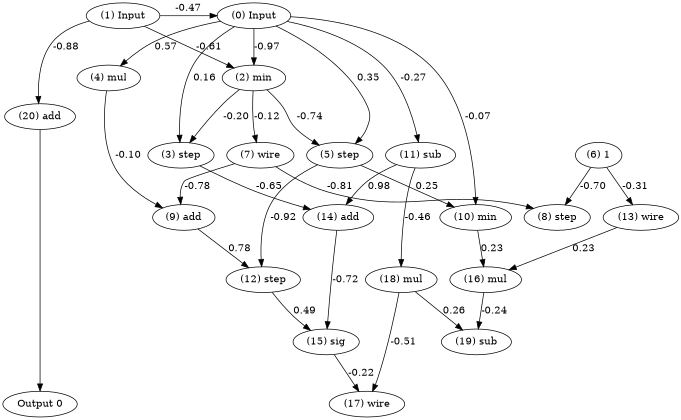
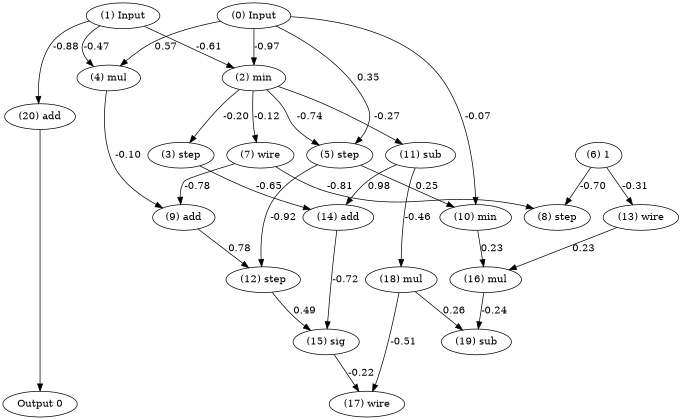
  digraph {
    fontname="DejaVu Serif"
    rankdir=TB
    node [color=black fontcolor=black fontname="DejaVu Serif" labelfontcolor=black]
    edge [bold=true color=black fontcolor=black fontname="DejaVu Serif" labelfontcolor=black]
    n1 [label="(0) Input"]
    n2 [label="(1) Input"]
    n3 [label="Output 0"]
    n4 [label="(2) min"]
    n5 [label="(3) step"]
    n6 [label="(4) mul"]
    n7 [label="(5) step"]
    n8 [label="(10) min"]
    n9 [label="(20) add"]
    n10 [label="(7) wire"]
    n11 [label="(11) sub"]
    n12 [label="(14) add"]
    n13 [label="(9) add"]
    n14 [label="(12) step"]
    n15 [label="(16) mul"]
    n16 [label="(8) step"]
    n17 [label="(18) mul"]
    n18 [label="(15) sig"]
    n19 [label="(6) 1"]
    n20 [label="(13) wire"]
    n21 [label="(19) sub"]
    n22 [label="(17) wire"]
    subgraph sub_1 {
      rank=source
      n1
      n2
    }
    subgraph sub_2 {
      rank=max
      n3
    }
    n1 -> n4 [label=-0.97]
-   n1 -> n5 [label=0.16]
    n1 -> n6 [label=0.57]
    n1 -> n7 [label=0.35]
    n1 -> n8 [label=-0.07]
    n2 -> n4 [label=-0.61]
-   n2 -> n1 [label=-0.47]
+   n2 -> n6 [label=-0.47]
    n2 -> n9 [label=-0.88]
    n4 -> n5 [label=-0.20]
    n4 -> n7 [label=-0.74]
    n4 -> n10 [label=-0.12]
-   n1 -> n11 [label=-0.27]
+   n4 -> n11 [label=-0.27]
    n5 -> n12 [label=-0.65]
    n6 -> n13 [label=-0.10]
    n7 -> n8 [label=0.25]
    n7 -> n14 [label=-0.92]
    n8 -> n15 [label=0.23]
    n9 -> n3
    n10 -> n13 [label=-0.78]
    n10 -> n16 [label=-0.81]
    n11 -> n12 [label=0.98]
    n11 -> n17 [label=-0.46]
    n12 -> n18 [label=-0.72]
    n13 -> n14 [label=0.78]
    n14 -> n18 [label=0.49]
    n15 -> n21 [label=-0.24]
    n17 -> n21 [label=0.26]
    n17 -> n22 [label=-0.51]
    n18 -> n22 [label=-0.22]
    n19 -> n16 [label=-0.70]
    n19 -> n20 [label=-0.31]
    n20 -> n15 [label=0.23]
  }
